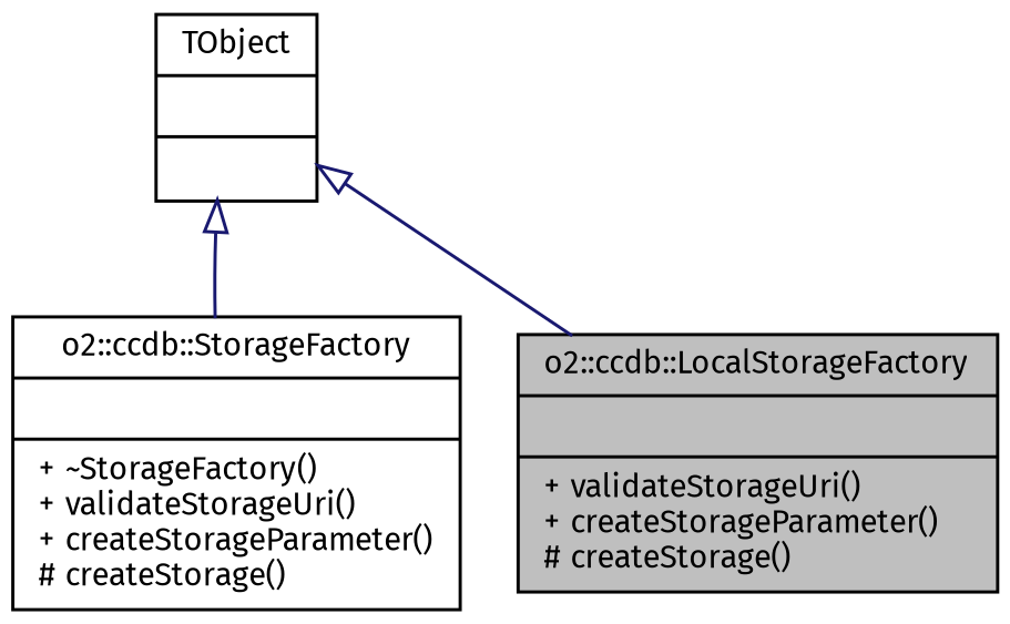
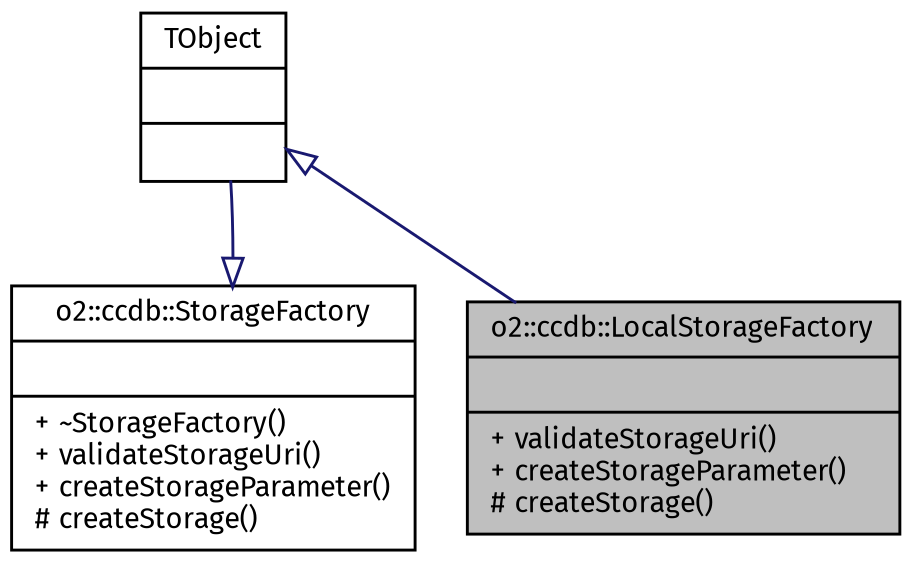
  digraph {
    fontname="Fira Sans"
    node [color=black fontname="Fira Sans" fontsize=10 shape=record]
    edge [arrowtail=onormal color=midnightblue dir=back fontname="Fira Sans" fontsize=10 labelfontname=Helvetica labelfontsize=10 style=solid]
    n1 [fillcolor=grey75 fontcolor=black height=0.2 label="{o2::ccdb::LocalStorageFactory\n||+ validateStorageUri()\l+ createStorageParameter()\l# createStorage()\l}" style=filled width=0.4]
    n2 [height=0.2 label="{o2::ccdb::StorageFactory\n||+ ~StorageFactory()\l+ validateStorageUri()\l+ createStorageParameter()\l# createStorage()\l}" width=0.4]
    n3 [height=0.2 label="{TObject\n||}" width=0.4]
    n3 -> n1
-   n3 -> n2
+   n2 -> n3
  }
